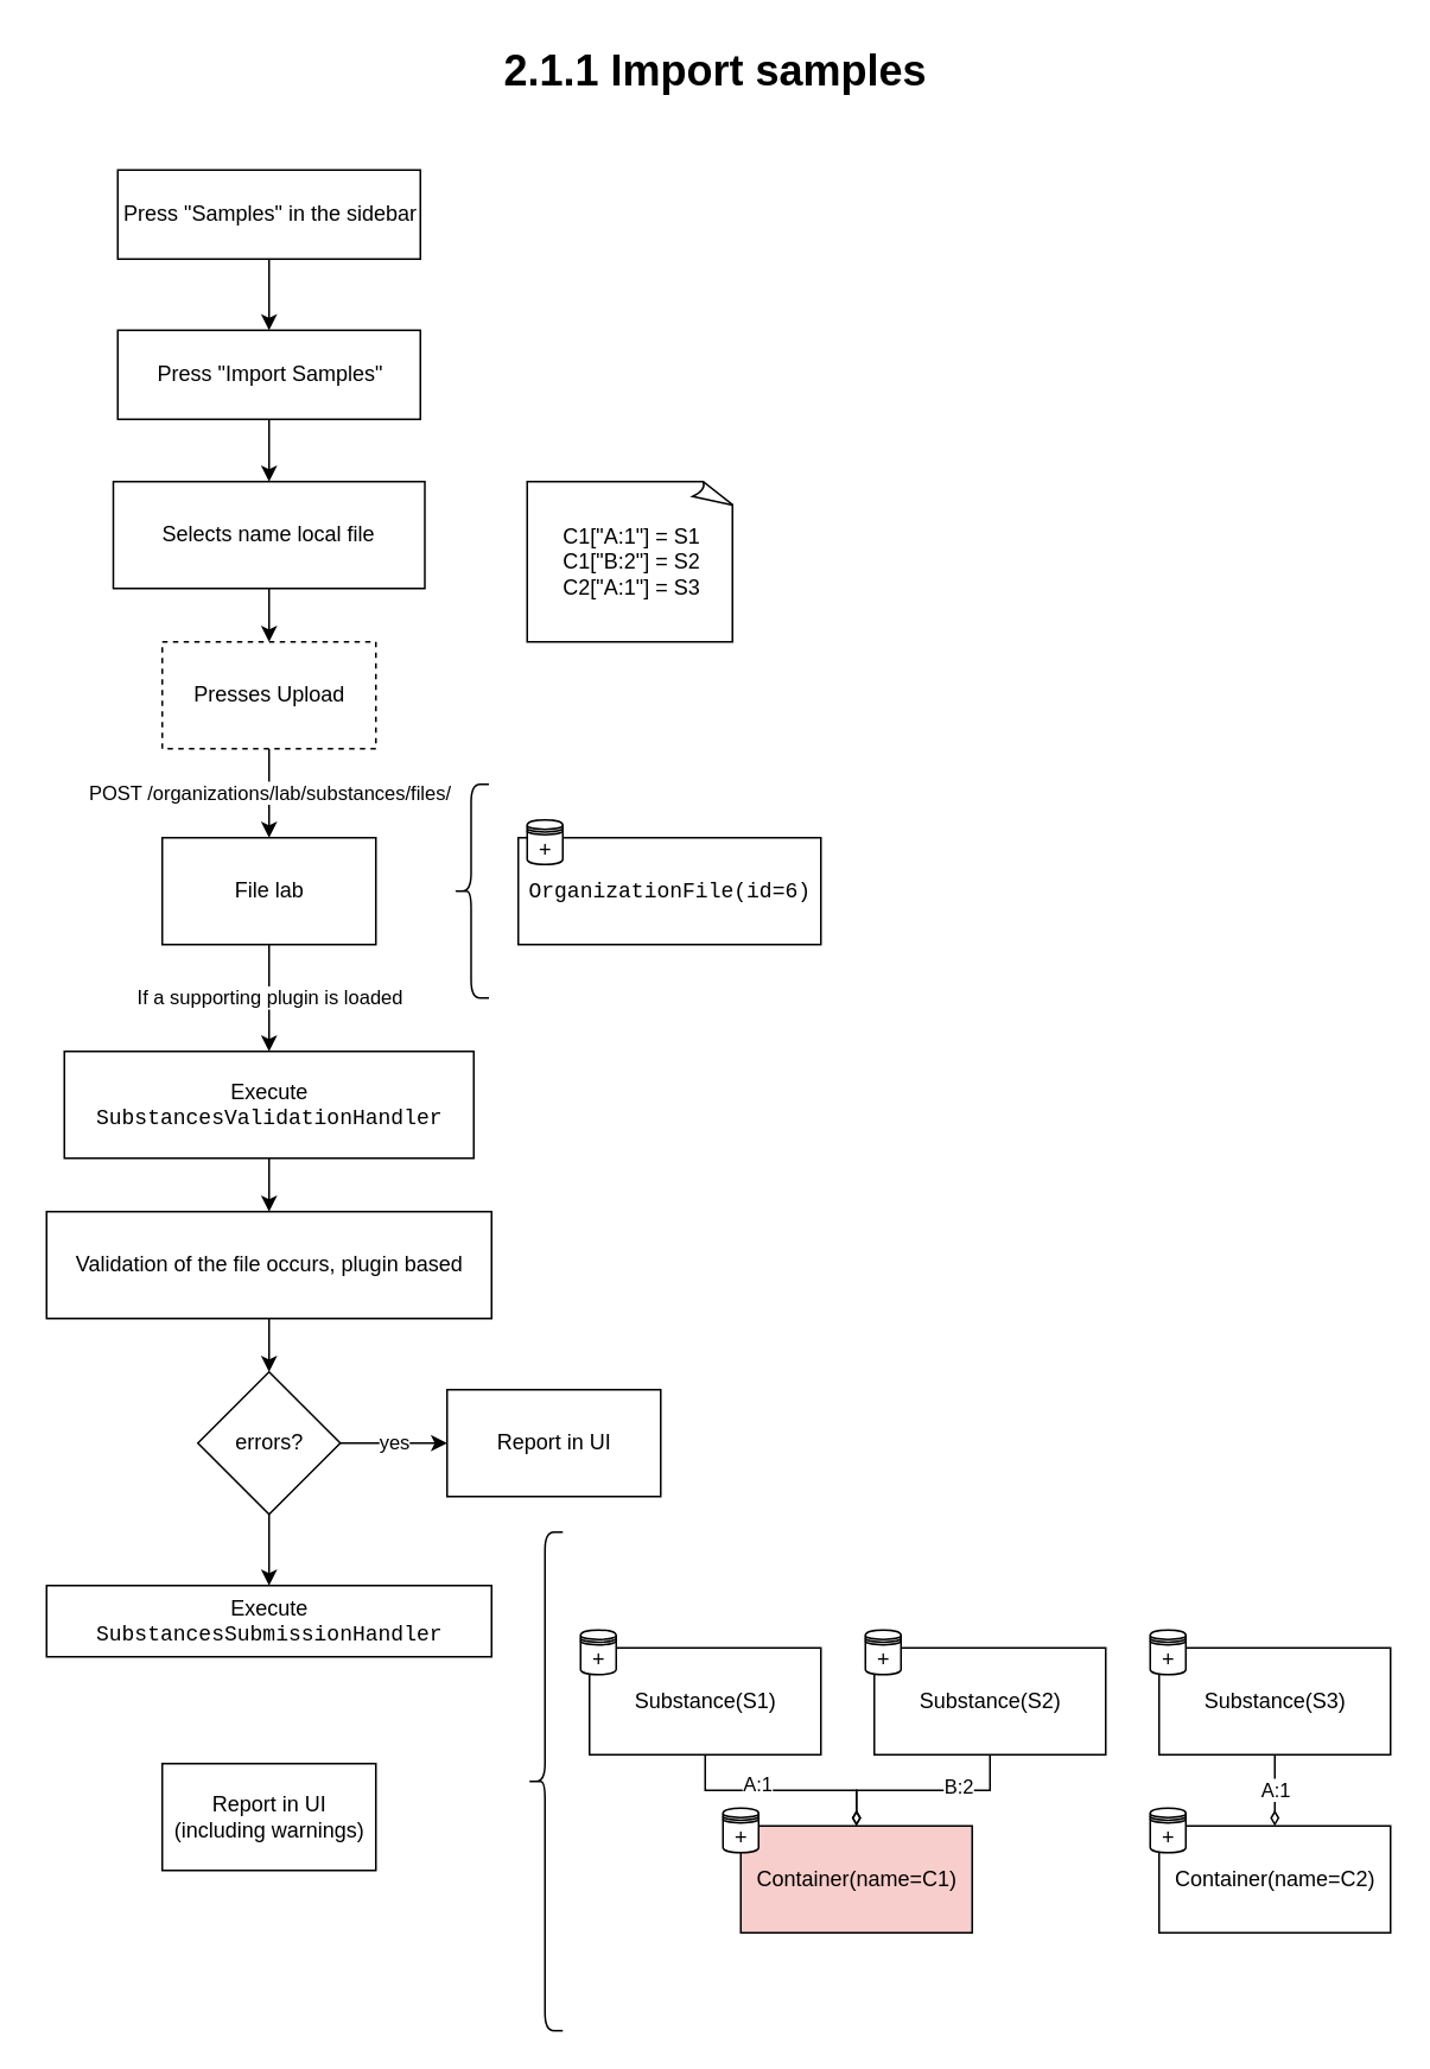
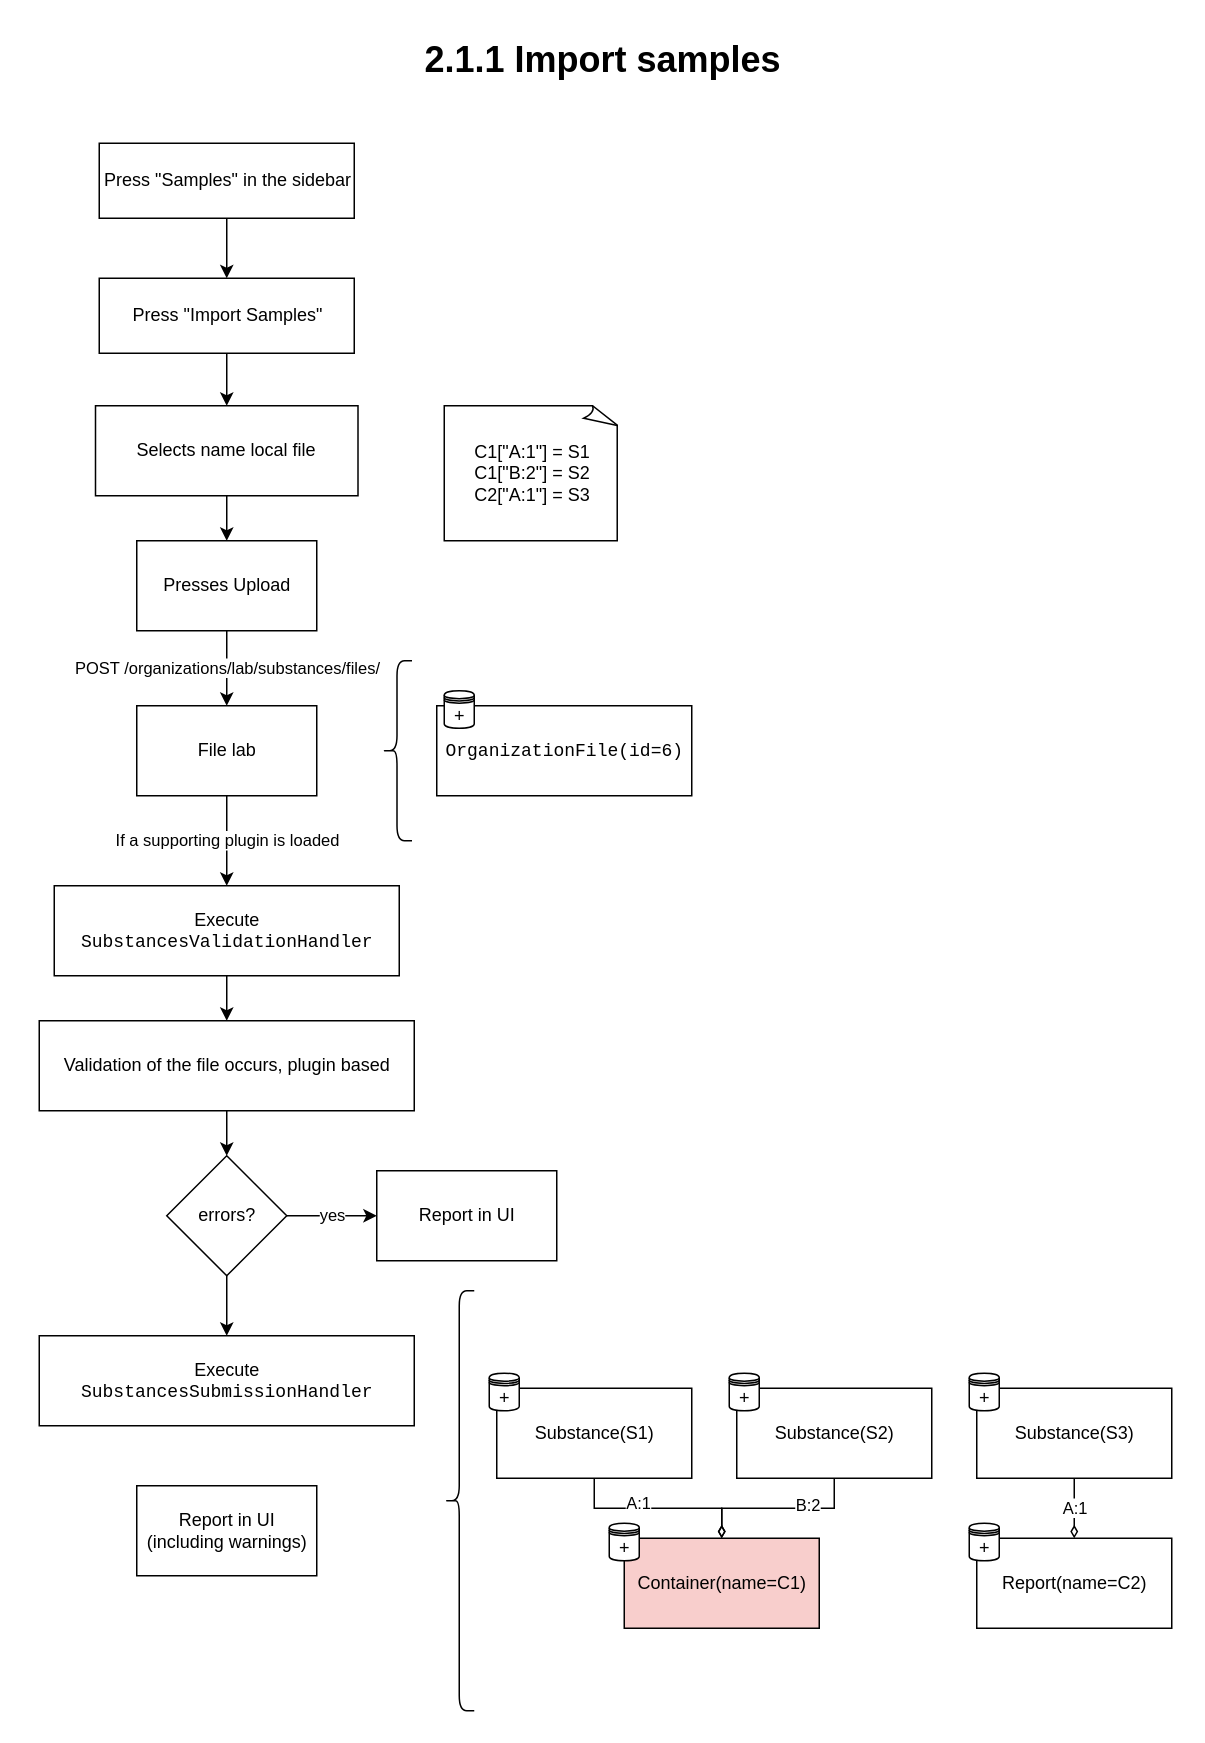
  <mxCell id="0" />
  <mxCell id="1" parent="0" />
  <mxCell id="2" value="" style="edgeStyle=orthogonalEdgeStyle;rounded=0;orthogonalLoop=1;jettySize=auto;html=1;" edge="1" parent="1" source="3" target="5"><mxGeometry relative="1" as="geometry" /></mxCell>
  <mxCell id="3" value="Press &quot;Import Samples&quot;" style="html=1;" vertex="1" parent="1"><mxGeometry x="65.5" y="185" width="170" height="50" as="geometry" /></mxCell>
  <mxCell id="4" value="" style="edgeStyle=orthogonalEdgeStyle;rounded=0;orthogonalLoop=1;jettySize=auto;html=1;" edge="1" parent="1" source="5" target="7"><mxGeometry relative="1" as="geometry" /></mxCell>
  <mxCell id="5" value="Selects name local file" style="whiteSpace=wrap;html=1;" vertex="1" parent="1"><mxGeometry x="63" y="270" width="175" height="60" as="geometry" /></mxCell>
  <mxCell id="6" value="POST /organizations/lab/substances/files/" style="edgeStyle=orthogonalEdgeStyle;rounded=0;orthogonalLoop=1;jettySize=auto;html=1;" edge="1" parent="1" source="7" target="11"><mxGeometry relative="1" as="geometry" /></mxCell>
- <mxCell id="7" value="Presses Upload" style="whiteSpace=wrap;html=1;dashed=1;" vertex="1" parent="1"><mxGeometry x="90.5" y="360" width="120" height="60" as="geometry" /></mxCell>
+ <mxCell id="7" value="Presses Upload" style="whiteSpace=wrap;html=1;" vertex="1" parent="1"><mxGeometry x="90.5" y="360" width="120" height="60" as="geometry" /></mxCell>
  <mxCell id="8" value="" style="edgeStyle=orthogonalEdgeStyle;rounded=0;orthogonalLoop=1;jettySize=auto;html=1;" edge="1" parent="1" source="9" target="3"><mxGeometry relative="1" as="geometry" /></mxCell>
  <mxCell id="9" value="Press &quot;Samples&quot; in the sidebar" style="html=1;" vertex="1" parent="1"><mxGeometry x="65.5" y="95" width="170" height="50" as="geometry" /></mxCell>
  <mxCell id="10" value="If a supporting plugin is loaded" style="edgeStyle=orthogonalEdgeStyle;rounded=0;orthogonalLoop=1;jettySize=auto;html=1;" edge="1" parent="1" source="11" target="15"><mxGeometry relative="1" as="geometry" /></mxCell>
  <mxCell id="11" value="File lab" style="whiteSpace=wrap;html=1;" vertex="1" parent="1"><mxGeometry x="90.5" y="470" width="120" height="60" as="geometry" /></mxCell>
  <mxCell id="12" value="&lt;font face=&quot;Courier New&quot;&gt;OrganizationFile(id=6)&lt;/font&gt;" style="rounded=0;whiteSpace=wrap;html=1;" vertex="1" parent="1"><mxGeometry x="290.5" y="470" width="170" height="60" as="geometry" /></mxCell>
  <mxCell id="13" value="" style="shape=curlyBracket;whiteSpace=wrap;html=1;rounded=1;" vertex="1" parent="1"><mxGeometry x="254" y="440" width="20" height="120" as="geometry" /></mxCell>
  <mxCell id="14" value="" style="edgeStyle=orthogonalEdgeStyle;rounded=0;orthogonalLoop=1;jettySize=auto;html=1;" edge="1" parent="1" source="15" target="17"><mxGeometry relative="1" as="geometry" /></mxCell>
  <mxCell id="15" value="Execute &lt;font face=&quot;Courier New&quot;&gt;SubstancesValidationHandler&lt;/font&gt;" style="whiteSpace=wrap;html=1;" vertex="1" parent="1"><mxGeometry x="35.5" y="590" width="230" height="60" as="geometry" /></mxCell>
  <mxCell id="16" value="" style="edgeStyle=orthogonalEdgeStyle;rounded=0;orthogonalLoop=1;jettySize=auto;html=1;" edge="1" parent="1" source="17" target="20"><mxGeometry relative="1" as="geometry" /></mxCell>
  <mxCell id="17" value="Validation of the file occurs, plugin based" style="whiteSpace=wrap;html=1;" vertex="1" parent="1"><mxGeometry x="25.5" y="680" width="250" height="60" as="geometry" /></mxCell>
  <mxCell id="18" value="yes" style="edgeStyle=orthogonalEdgeStyle;rounded=0;orthogonalLoop=1;jettySize=auto;html=1;" edge="1" parent="1" source="20" target="21"><mxGeometry relative="1" as="geometry" /></mxCell>
  <mxCell id="19" value="" style="edgeStyle=orthogonalEdgeStyle;rounded=0;orthogonalLoop=1;jettySize=auto;html=1;" edge="1" parent="1" source="20" target="22"><mxGeometry relative="1" as="geometry" /></mxCell>
  <mxCell id="20" value="errors?" style="rhombus;whiteSpace=wrap;html=1;" vertex="1" parent="1"><mxGeometry x="110.5" y="770" width="80" height="80" as="geometry" /></mxCell>
  <mxCell id="21" value="Report in UI" style="whiteSpace=wrap;html=1;" vertex="1" parent="1"><mxGeometry x="250.5" y="780" width="120" height="60" as="geometry" /></mxCell>
- <mxCell id="22" value="Execute&lt;br&gt;&lt;font face=&quot;Courier New&quot;&gt;SubstancesSubmissionHandler&lt;/font&gt;" style="whiteSpace=wrap;html=1;" vertex="1" parent="1"><mxGeometry x="25.5" y="890" width="250" height="40" as="geometry" /></mxCell>
+ <mxCell id="22" value="Execute&lt;br&gt;&lt;font face=&quot;Courier New&quot;&gt;SubstancesSubmissionHandler&lt;/font&gt;" style="whiteSpace=wrap;html=1;" vertex="1" parent="1"><mxGeometry x="25.5" y="890" width="250" height="60" as="geometry" /></mxCell>
  <mxCell id="23" value="Report in UI (including warnings)" style="whiteSpace=wrap;html=1;" vertex="1" parent="1"><mxGeometry x="90.5" y="990" width="120" height="60" as="geometry" /></mxCell>
  <mxCell id="24" value="" style="shape=curlyBracket;whiteSpace=wrap;html=1;rounded=1;" vertex="1" parent="1"><mxGeometry x="295.5" y="860" width="20" height="280" as="geometry" /></mxCell>
  <mxCell id="25" value="+" style="shape=datastore;whiteSpace=wrap;html=1;fontSize=12;" vertex="1" parent="1"><mxGeometry x="295.5" y="460" width="20" height="25" as="geometry" /></mxCell>
  <mxCell id="26" value="C1[&quot;A:1&quot;] = S1&lt;br&gt;C1[&quot;B:2&quot;] = S2&lt;br&gt;C2[&quot;A:1&quot;] = S3" style="whiteSpace=wrap;html=1;shape=mxgraph.basic.document;fontSize=12;" vertex="1" parent="1"><mxGeometry x="295.5" y="270" width="116.5" height="90" as="geometry" /></mxCell>
  <mxCell id="27" value="Substance(S1)" style="rounded=0;whiteSpace=wrap;html=1;fontSize=12;" vertex="1" parent="1"><mxGeometry x="330.5" y="925" width="130" height="60" as="geometry" /></mxCell>
  <mxCell id="28" value="" style="edgeStyle=orthogonalEdgeStyle;rounded=0;orthogonalLoop=1;jettySize=auto;html=1;startArrow=diamondThin;startFill=0;endArrow=none;endFill=0;fontSize=12;" edge="1" parent="1" source="32" target="27"><mxGeometry relative="1" as="geometry" /></mxCell>
  <mxCell id="29" value="A:1" style="edgeLabel;html=1;align=center;verticalAlign=middle;resizable=0;points=[];" vertex="1" connectable="0" parent="28"><mxGeometry x="0.216" y="-4" relative="1" as="geometry"><mxPoint as="offset" /></mxGeometry></mxCell>
  <mxCell id="30" style="edgeStyle=orthogonalEdgeStyle;rounded=0;orthogonalLoop=1;jettySize=auto;html=1;startArrow=diamondThin;startFill=0;endArrow=none;endFill=0;" edge="1" parent="1" source="32" target="33"><mxGeometry relative="1" as="geometry" /></mxCell>
  <mxCell id="31" value="B:2" style="edgeLabel;html=1;align=center;verticalAlign=middle;resizable=0;points=[];" vertex="1" connectable="0" parent="30"><mxGeometry x="0.339" y="3" relative="1" as="geometry"><mxPoint as="offset" /></mxGeometry></mxCell>
  <mxCell id="32" value="Container(name=C1)" style="rounded=0;whiteSpace=wrap;html=1;fontSize=12;fillColor=#f8cecc;" vertex="1" parent="1"><mxGeometry x="415.5" y="1025" width="130" height="60" as="geometry" /></mxCell>
  <mxCell id="33" value="Substance(S2)" style="rounded=0;whiteSpace=wrap;html=1;fontSize=12;" vertex="1" parent="1"><mxGeometry x="490.5" y="925" width="130" height="60" as="geometry" /></mxCell>
  <mxCell id="34" value="A:1" style="edgeStyle=orthogonalEdgeStyle;rounded=0;orthogonalLoop=1;jettySize=auto;html=1;startArrow=diamondThin;startFill=0;endArrow=none;endFill=0;" edge="1" parent="1" source="35" target="36"><mxGeometry relative="1" as="geometry" /></mxCell>
- <mxCell id="35" value="Container(name=C2)" style="rounded=0;whiteSpace=wrap;html=1;fontSize=12;" vertex="1" parent="1"><mxGeometry x="650.5" y="1025" width="130" height="60" as="geometry" /></mxCell>
+ <mxCell id="35" value="Report(name=C2)" style="rounded=0;whiteSpace=wrap;html=1;fontSize=12;" vertex="1" parent="1"><mxGeometry x="650.5" y="1025" width="130" height="60" as="geometry" /></mxCell>
  <mxCell id="36" value="Substance(S3)" style="rounded=0;whiteSpace=wrap;html=1;fontSize=12;" vertex="1" parent="1"><mxGeometry x="650.5" y="925" width="130" height="60" as="geometry" /></mxCell>
  <mxCell id="37" value="+" style="shape=datastore;whiteSpace=wrap;html=1;fontSize=12;" vertex="1" parent="1"><mxGeometry x="645.5" y="915" width="20" height="25" as="geometry" /></mxCell>
  <mxCell id="38" value="+" style="shape=datastore;whiteSpace=wrap;html=1;fontSize=12;" vertex="1" parent="1"><mxGeometry x="645.5" y="1015" width="20" height="25" as="geometry" /></mxCell>
  <mxCell id="39" value="+" style="shape=datastore;whiteSpace=wrap;html=1;fontSize=12;" vertex="1" parent="1"><mxGeometry x="485.5" y="915" width="20" height="25" as="geometry" /></mxCell>
  <mxCell id="40" value="+" style="shape=datastore;whiteSpace=wrap;html=1;fontSize=12;" vertex="1" parent="1"><mxGeometry x="325.5" y="915" width="20" height="25" as="geometry" /></mxCell>
  <mxCell id="41" value="+" style="shape=datastore;whiteSpace=wrap;html=1;fontSize=12;" vertex="1" parent="1"><mxGeometry x="405.5" y="1015" width="20" height="25" as="geometry" /></mxCell>
  <mxCell id="42" value="2.1.1 Import samples" style="text;strokeColor=none;fillColor=none;html=1;fontSize=24;fontStyle=1;verticalAlign=middle;align=center;" vertex="1" parent="1"><mxGeometry x="20.5" y="20" width="760" height="40" as="geometry" /></mxCell>
